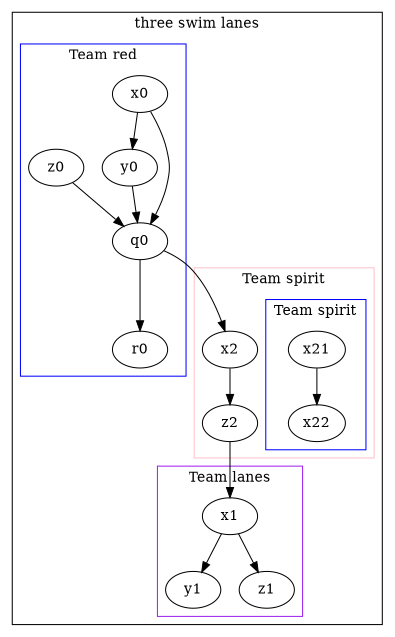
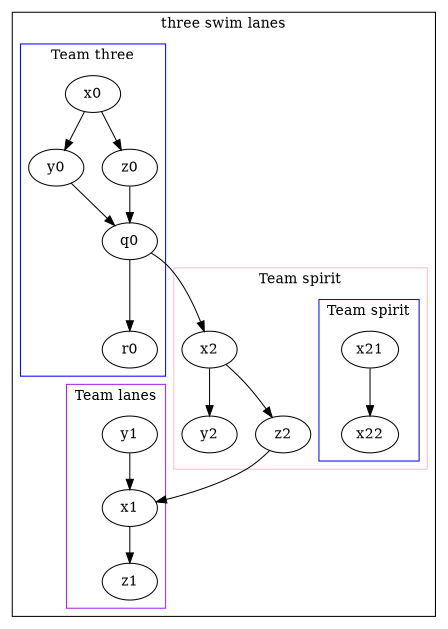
  digraph {
    x0
    y0
    z0
    q0
    r0
    x1
    y1
    z1
    x21
    x22
    x2
+   y2
    z2
    subgraph cluster_1 {
      label="three swim lanes"
      subgraph cluster_2 {
        color=blue
-       label="Team red"
+       label="Team three"
        x0
        y0
        z0
        q0
        r0
      }
      subgraph cluster_3 {
        color=purple
        label="Team lanes"
        x1
        y1
        z1
      }
      subgraph cluster_4 {
        color=pink
        label="Team spirit"
        x2
+       y2
        z2
        subgraph cluster_5 {
          color=blue
          label="Team spirit"
          x21
          x22
        }
      }
    }
    x0 -> y0
-   x0 -> q0
+   x0 -> z0
    y0 -> q0
    z0 -> q0
    q0 -> r0
    q0 -> x2
-   x1 -> y1
+   y1 -> x1
    x1 -> z1
    x21 -> x22
+   x2 -> y2
    x2 -> z2
    z2 -> x1
  }
